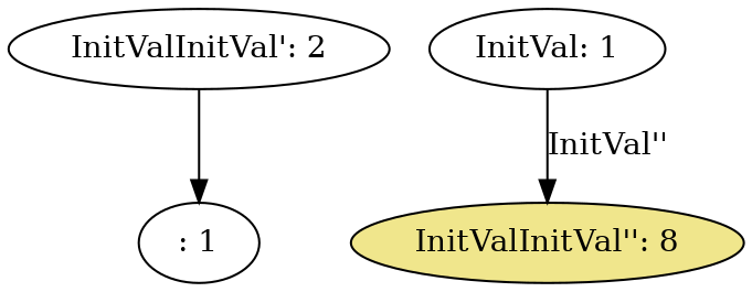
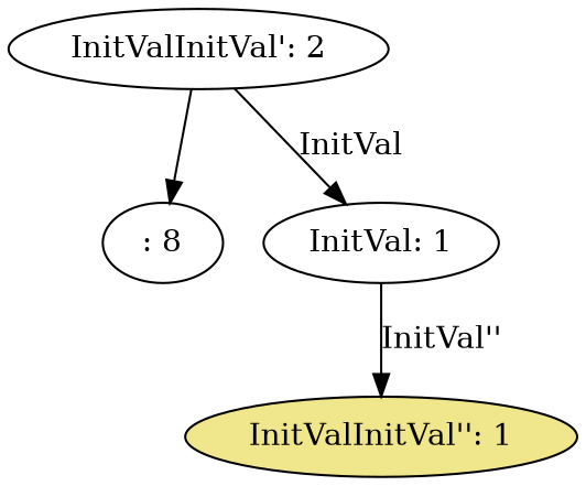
  digraph {
    node [fillcolor=white style=filled]
    n1 [label="InitValInitVal': 2"]
-   n2 [label=": 1"]
+   n2 [label=": 8"]
    n3 [label="InitVal: 1"]
-   n4 [fillcolor=khaki label="InitValInitVal'': 8"]
+   n4 [fillcolor=khaki label="InitValInitVal'': 1"]
    n1 -> n2
+   n1 -> n3 [label=InitVal]
    n3 -> n4 [label="InitVal''"]
  }
